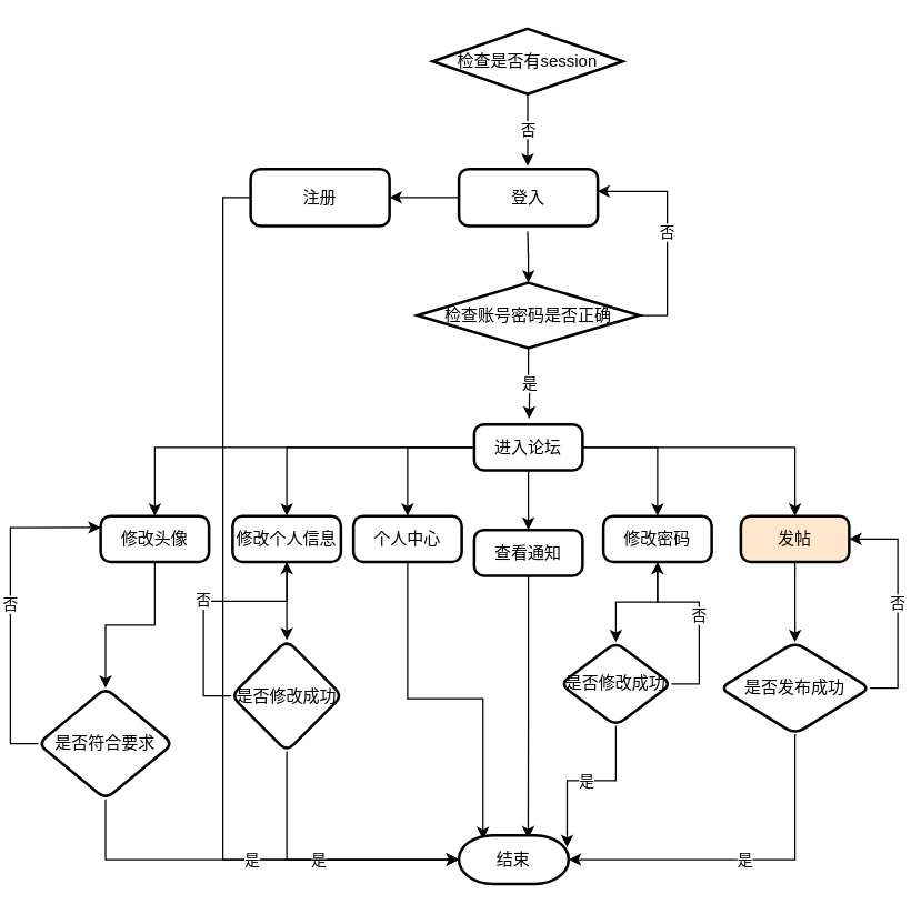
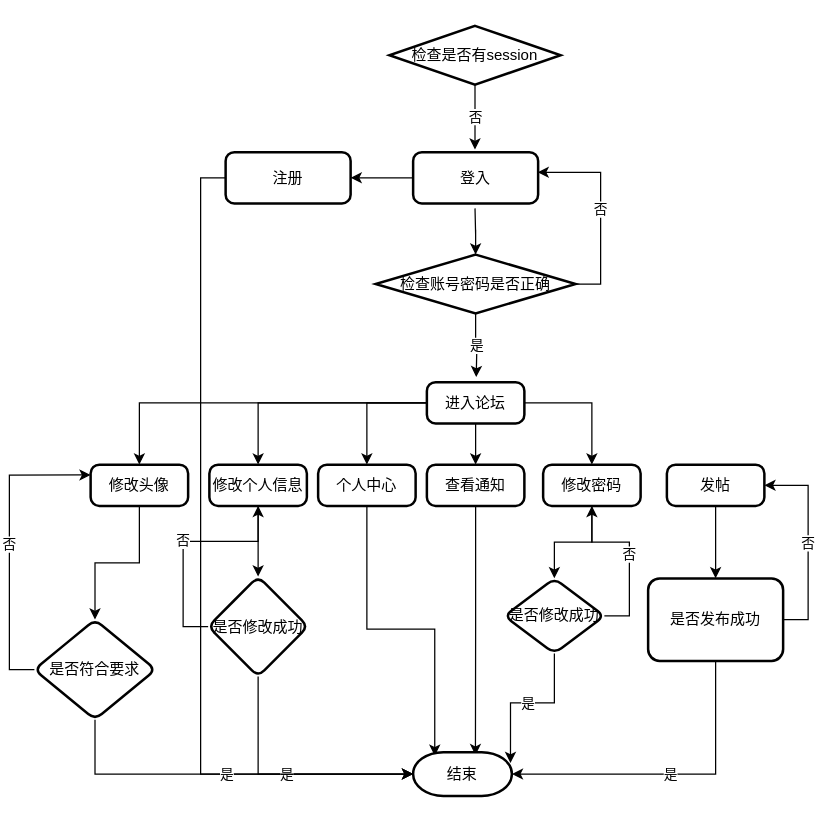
  <mxCell id="0" />
  <mxCell id="1" parent="0" />
  <mxCell id="2" value="否" style="edgeStyle=orthogonalEdgeStyle;rounded=0;orthogonalLoop=1;jettySize=auto;html=1;" edge="1" parent="1" source="3"><mxGeometry relative="1" as="geometry"><mxPoint x="372.5" y="119" as="targetPoint" /></mxGeometry></mxCell>
  <mxCell id="3" value="检查是否有session" style="strokeWidth=2;html=1;shape=mxgraph.flowchart.decision;whiteSpace=wrap;" vertex="1" parent="1"><mxGeometry x="304" y="20" width="137" height="47" as="geometry" /></mxCell>
  <mxCell id="4" value="" style="edgeStyle=orthogonalEdgeStyle;rounded=0;orthogonalLoop=1;jettySize=auto;html=1;" edge="1" parent="1" target="7"><mxGeometry relative="1" as="geometry"><mxPoint x="372.514" y="166" as="sourcePoint" /></mxGeometry></mxCell>
  <mxCell id="5" value="否" style="edgeStyle=orthogonalEdgeStyle;rounded=0;orthogonalLoop=1;jettySize=auto;html=1;exitX=1;exitY=0.5;exitDx=0;exitDy=0;exitPerimeter=0;entryX=0.996;entryY=0.394;entryDx=0;entryDy=0;entryPerimeter=0;" edge="1" parent="1" source="7" target="9"><mxGeometry relative="1" as="geometry" /></mxCell>
  <mxCell id="6" value="是" style="edgeStyle=orthogonalEdgeStyle;rounded=0;orthogonalLoop=1;jettySize=auto;html=1;" edge="1" parent="1" source="7"><mxGeometry relative="1" as="geometry"><mxPoint x="373.486" y="301" as="targetPoint" /></mxGeometry></mxCell>
  <mxCell id="7" value="检查账号密码是否正确" style="strokeWidth=2;html=1;shape=mxgraph.flowchart.decision;whiteSpace=wrap;" vertex="1" parent="1"><mxGeometry x="293" y="203" width="160" height="47" as="geometry" /></mxCell>
  <mxCell id="8" value="" style="edgeStyle=orthogonalEdgeStyle;rounded=0;orthogonalLoop=1;jettySize=auto;html=1;" edge="1" parent="1" source="9" target="11"><mxGeometry relative="1" as="geometry" /></mxCell>
  <mxCell id="9" value="登入" style="rounded=1;whiteSpace=wrap;html=1;absoluteArcSize=1;arcSize=14;strokeWidth=2;" vertex="1" parent="1"><mxGeometry x="323" y="121" width="100" height="41" as="geometry" /></mxCell>
  <mxCell id="10" style="edgeStyle=orthogonalEdgeStyle;rounded=0;orthogonalLoop=1;jettySize=auto;html=1;exitX=0;exitY=0.5;exitDx=0;exitDy=0;entryX=0;entryY=0.5;entryDx=0;entryDy=0;entryPerimeter=0;" edge="1" parent="1" source="11" target="34"><mxGeometry relative="1" as="geometry" /></mxCell>
  <mxCell id="11" value="注册" style="rounded=1;whiteSpace=wrap;html=1;absoluteArcSize=1;arcSize=14;strokeWidth=2;" vertex="1" parent="1"><mxGeometry x="173" y="121" width="100" height="41" as="geometry" /></mxCell>
  <mxCell id="12" value="" style="edgeStyle=orthogonalEdgeStyle;rounded=0;orthogonalLoop=1;jettySize=auto;html=1;" edge="1" parent="1" source="18" target="20"><mxGeometry relative="1" as="geometry" /></mxCell>
  <mxCell id="13" value="" style="edgeStyle=orthogonalEdgeStyle;rounded=0;orthogonalLoop=1;jettySize=auto;html=1;" edge="1" parent="1" source="18" target="22"><mxGeometry relative="1" as="geometry" /></mxCell>
  <mxCell id="14" value="" style="edgeStyle=orthogonalEdgeStyle;rounded=0;orthogonalLoop=1;jettySize=auto;html=1;" edge="1" parent="1" source="18" target="24"><mxGeometry relative="1" as="geometry" /></mxCell>
- <mxCell id="15" value="" style="edgeStyle=orthogonalEdgeStyle;rounded=0;orthogonalLoop=1;jettySize=auto;html=1;" edge="1" parent="1" source="18" target="26"><mxGeometry relative="1" as="geometry" /></mxCell>
  <mxCell id="16" value="" style="edgeStyle=orthogonalEdgeStyle;rounded=0;orthogonalLoop=1;jettySize=auto;html=1;" edge="1" parent="1" source="18" target="28"><mxGeometry relative="1" as="geometry" /></mxCell>
  <mxCell id="17" value="" style="edgeStyle=orthogonalEdgeStyle;rounded=0;orthogonalLoop=1;jettySize=auto;html=1;" edge="1" parent="1" source="18" target="30"><mxGeometry relative="1" as="geometry" /></mxCell>
  <mxCell id="18" value="进入论坛" style="rounded=1;whiteSpace=wrap;html=1;absoluteArcSize=1;arcSize=14;strokeWidth=2;" vertex="1" parent="1"><mxGeometry x="334" y="305" width="78" height="33" as="geometry" /></mxCell>
  <mxCell id="19" value="" style="edgeStyle=orthogonalEdgeStyle;rounded=0;orthogonalLoop=1;jettySize=auto;html=1;" edge="1" parent="1" source="20" target="40"><mxGeometry relative="1" as="geometry" /></mxCell>
  <mxCell id="20" value="修改个人信息" style="rounded=1;whiteSpace=wrap;html=1;absoluteArcSize=1;arcSize=14;strokeWidth=2;" vertex="1" parent="1"><mxGeometry x="160" y="371" width="78" height="33" as="geometry" /></mxCell>
  <mxCell id="21" value="" style="edgeStyle=orthogonalEdgeStyle;rounded=0;orthogonalLoop=1;jettySize=auto;html=1;" edge="1" parent="1" source="22" target="37"><mxGeometry relative="1" as="geometry" /></mxCell>
  <mxCell id="22" value="修改密码" style="rounded=1;whiteSpace=wrap;html=1;absoluteArcSize=1;arcSize=14;strokeWidth=2;" vertex="1" parent="1"><mxGeometry x="427" y="371" width="78" height="33" as="geometry" /></mxCell>
  <mxCell id="23" value="" style="edgeStyle=orthogonalEdgeStyle;rounded=0;orthogonalLoop=1;jettySize=auto;html=1;" edge="1" parent="1" source="24" target="43"><mxGeometry relative="1" as="geometry" /></mxCell>
  <mxCell id="24" value="修改头像" style="rounded=1;whiteSpace=wrap;html=1;absoluteArcSize=1;arcSize=14;strokeWidth=2;" vertex="1" parent="1"><mxGeometry x="65" y="371" width="78" height="33" as="geometry" /></mxCell>
  <mxCell id="25" value="" style="edgeStyle=orthogonalEdgeStyle;rounded=0;orthogonalLoop=1;jettySize=auto;html=1;" edge="1" parent="1" source="26" target="33"><mxGeometry relative="1" as="geometry" /></mxCell>
- <mxCell id="26" value="发帖" style="rounded=1;whiteSpace=wrap;html=1;absoluteArcSize=1;arcSize=14;strokeWidth=2;fillColor=#ffe6cc;" vertex="1" parent="1"><mxGeometry x="526" y="371" width="78" height="33" as="geometry" /></mxCell>
+ <mxCell id="26" value="发帖" style="rounded=1;whiteSpace=wrap;html=1;absoluteArcSize=1;arcSize=14;strokeWidth=2;" vertex="1" parent="1"><mxGeometry x="526" y="371" width="78" height="33" as="geometry" /></mxCell>
  <mxCell id="27" style="edgeStyle=orthogonalEdgeStyle;rounded=0;orthogonalLoop=1;jettySize=auto;html=1;exitX=0.5;exitY=1;exitDx=0;exitDy=0;entryX=0.631;entryY=0.069;entryDx=0;entryDy=0;entryPerimeter=0;" edge="1" parent="1" source="28" target="34"><mxGeometry relative="1" as="geometry" /></mxCell>
- <mxCell id="28" value="查看通知" style="rounded=1;whiteSpace=wrap;html=1;absoluteArcSize=1;arcSize=14;strokeWidth=2;" vertex="1" parent="1"><mxGeometry x="334" y="381" width="78" height="33" as="geometry" /></mxCell>
+ <mxCell id="28" value="查看通知" style="rounded=1;whiteSpace=wrap;html=1;absoluteArcSize=1;arcSize=14;strokeWidth=2;" vertex="1" parent="1"><mxGeometry x="334" y="371" width="78" height="33" as="geometry" /></mxCell>
  <mxCell id="29" style="edgeStyle=orthogonalEdgeStyle;rounded=0;orthogonalLoop=1;jettySize=auto;html=1;exitX=0.5;exitY=1;exitDx=0;exitDy=0;entryX=0.219;entryY=0.086;entryDx=0;entryDy=0;entryPerimeter=0;" edge="1" parent="1" source="30" target="34"><mxGeometry relative="1" as="geometry" /></mxCell>
  <mxCell id="30" value="个人中心" style="rounded=1;whiteSpace=wrap;html=1;absoluteArcSize=1;arcSize=14;strokeWidth=2;" vertex="1" parent="1"><mxGeometry x="247" y="371" width="78" height="33" as="geometry" /></mxCell>
  <mxCell id="31" value="否" style="edgeStyle=orthogonalEdgeStyle;rounded=0;orthogonalLoop=1;jettySize=auto;html=1;exitX=1;exitY=0.5;exitDx=0;exitDy=0;entryX=1;entryY=0.5;entryDx=0;entryDy=0;" edge="1" parent="1" source="33" target="26"><mxGeometry relative="1" as="geometry" /></mxCell>
  <mxCell id="32" value="是" style="edgeStyle=orthogonalEdgeStyle;rounded=0;orthogonalLoop=1;jettySize=auto;html=1;exitX=0.5;exitY=1;exitDx=0;exitDy=0;entryX=1;entryY=0.5;entryDx=0;entryDy=0;entryPerimeter=0;" edge="1" parent="1" source="33" target="34"><mxGeometry relative="1" as="geometry" /></mxCell>
- <mxCell id="33" value="是否发布成功" style="rhombus;whiteSpace=wrap;html=1;rounded=1;arcSize=14;strokeWidth=2;" vertex="1" parent="1"><mxGeometry x="511" y="462" width="108" height="66" as="geometry" /></mxCell>
+ <mxCell id="33" value="是否发布成功" style="whiteSpace=wrap;html=1;arcSize=14;strokeWidth=2;rounded=1;" vertex="1" parent="1"><mxGeometry x="511" y="462" width="108" height="66" as="geometry" /></mxCell>
  <mxCell id="34" value="结束" style="strokeWidth=2;html=1;shape=mxgraph.flowchart.terminator;whiteSpace=wrap;" vertex="1" parent="1"><mxGeometry x="323" y="601" width="79" height="35" as="geometry" /></mxCell>
  <mxCell id="35" value="否" style="edgeStyle=orthogonalEdgeStyle;rounded=0;orthogonalLoop=1;jettySize=auto;html=1;exitX=1;exitY=0.5;exitDx=0;exitDy=0;" edge="1" parent="1" source="37" target="22"><mxGeometry relative="1" as="geometry" /></mxCell>
  <mxCell id="36" value="是" style="edgeStyle=orthogonalEdgeStyle;rounded=0;orthogonalLoop=1;jettySize=auto;html=1;exitX=0.5;exitY=1;exitDx=0;exitDy=0;entryX=0.986;entryY=0.249;entryDx=0;entryDy=0;entryPerimeter=0;" edge="1" parent="1" source="37" target="34"><mxGeometry relative="1" as="geometry" /></mxCell>
  <mxCell id="37" value="是否修改成功" style="rhombus;whiteSpace=wrap;html=1;rounded=1;arcSize=14;strokeWidth=2;" vertex="1" parent="1"><mxGeometry x="396" y="462" width="80" height="60" as="geometry" /></mxCell>
  <mxCell id="38" value="是" style="edgeStyle=orthogonalEdgeStyle;rounded=0;orthogonalLoop=1;jettySize=auto;html=1;exitX=0.5;exitY=1;exitDx=0;exitDy=0;entryX=0;entryY=0.5;entryDx=0;entryDy=0;entryPerimeter=0;" edge="1" parent="1" source="40" target="34"><mxGeometry relative="1" as="geometry" /></mxCell>
  <mxCell id="39" value="否" style="edgeStyle=orthogonalEdgeStyle;rounded=0;orthogonalLoop=1;jettySize=auto;html=1;exitX=0;exitY=0.5;exitDx=0;exitDy=0;" edge="1" parent="1" source="40" target="20"><mxGeometry relative="1" as="geometry" /></mxCell>
  <mxCell id="40" value="是否修改成功" style="rhombus;whiteSpace=wrap;html=1;rounded=1;arcSize=14;strokeWidth=2;" vertex="1" parent="1"><mxGeometry x="159" y="460.5" width="80" height="80" as="geometry" /></mxCell>
  <mxCell id="41" value="是" style="edgeStyle=orthogonalEdgeStyle;rounded=0;orthogonalLoop=1;jettySize=auto;html=1;exitX=0.5;exitY=1;exitDx=0;exitDy=0;entryX=0;entryY=0.5;entryDx=0;entryDy=0;entryPerimeter=0;" edge="1" parent="1" source="43" target="34"><mxGeometry relative="1" as="geometry" /></mxCell>
  <mxCell id="42" value="否" style="edgeStyle=orthogonalEdgeStyle;rounded=0;orthogonalLoop=1;jettySize=auto;html=1;exitX=0;exitY=0.5;exitDx=0;exitDy=0;entryX=0;entryY=0.25;entryDx=0;entryDy=0;" edge="1" parent="1" source="43" target="24"><mxGeometry relative="1" as="geometry" /></mxCell>
  <mxCell id="43" value="是否符合要求" style="rhombus;whiteSpace=wrap;html=1;rounded=1;arcSize=14;strokeWidth=2;" vertex="1" parent="1"><mxGeometry x="20" y="495" width="97" height="80" as="geometry" /></mxCell>
